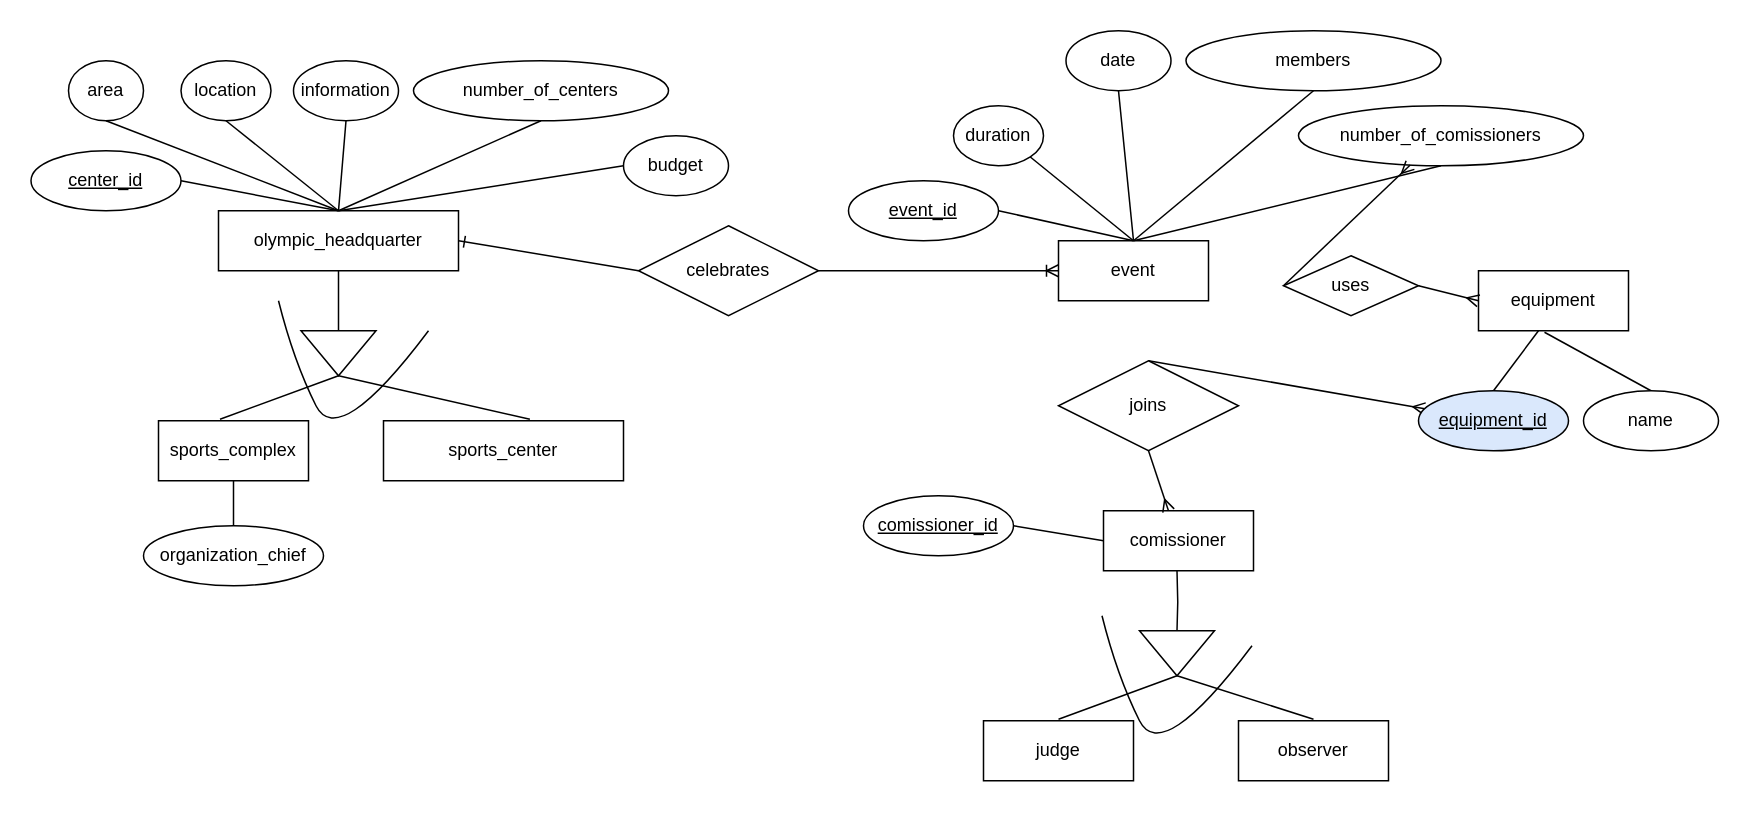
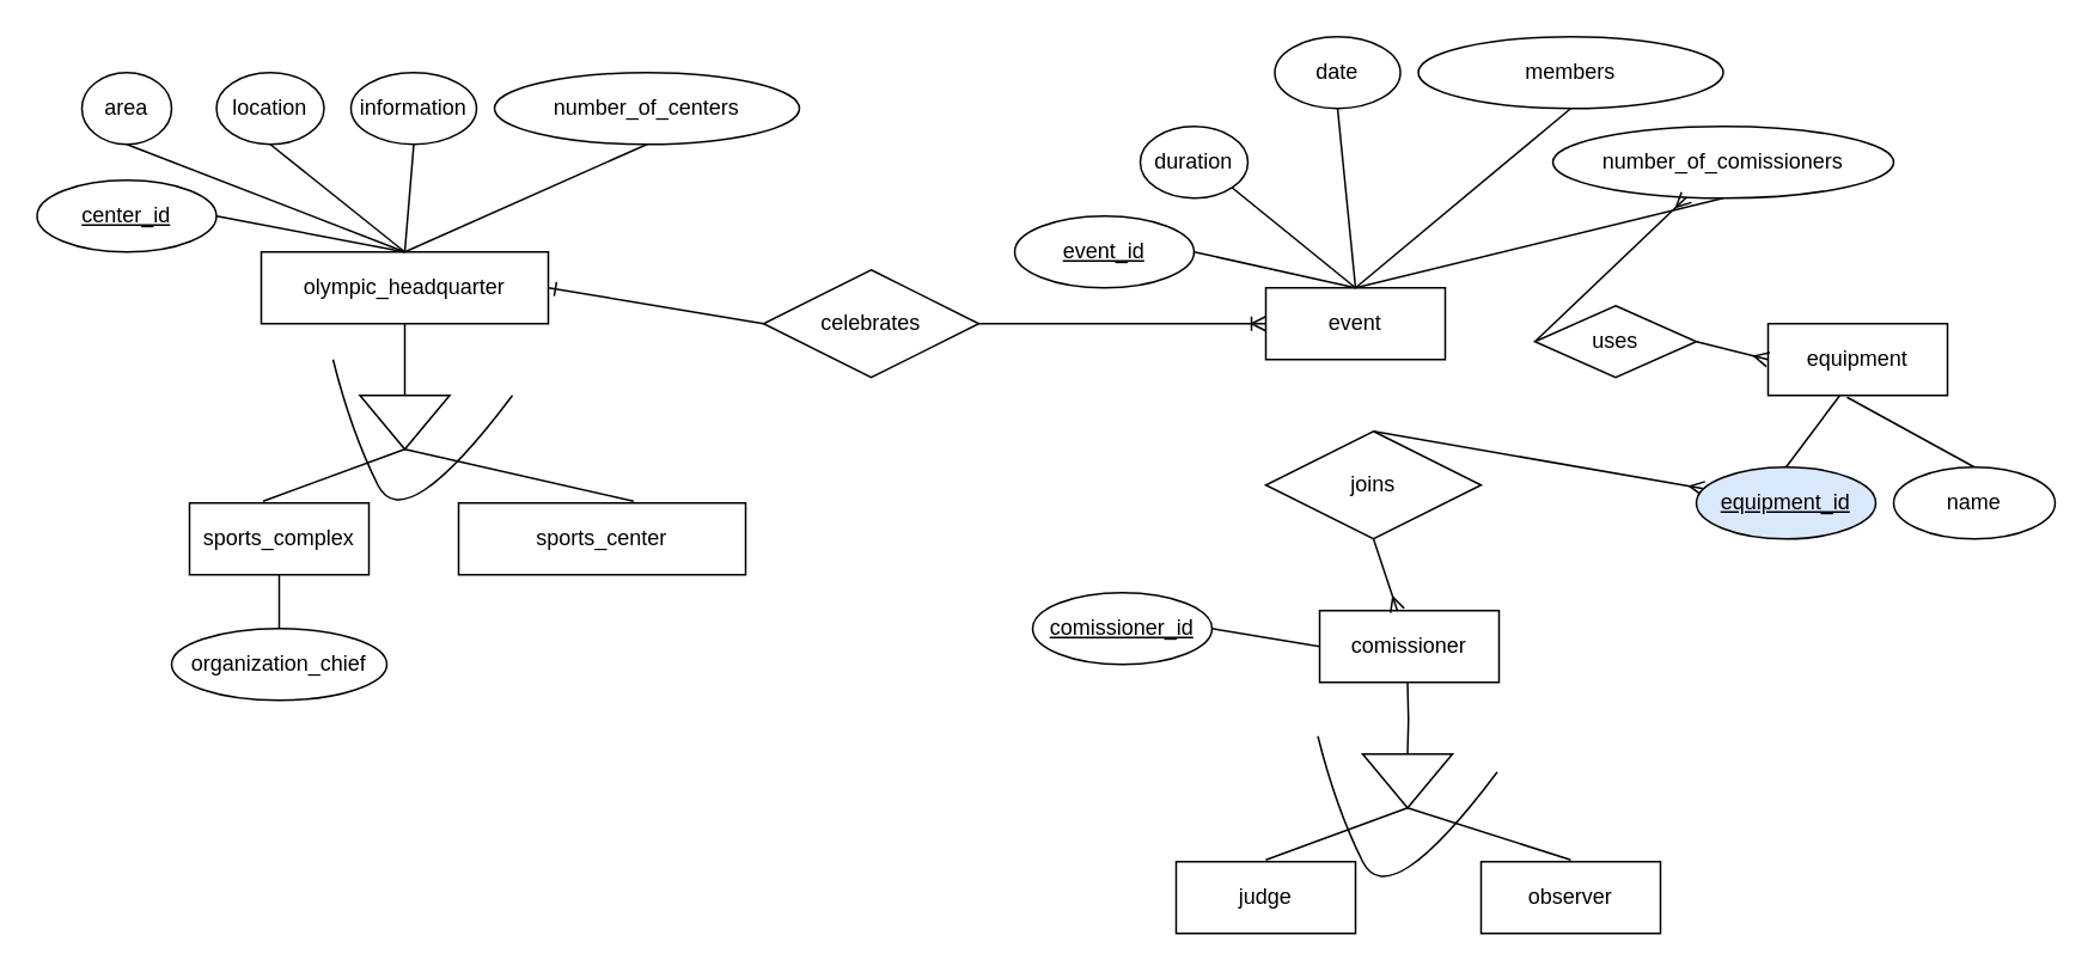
  <mxCell id="0" />
  <mxCell id="1" parent="0" />
  <mxCell id="2" style="edgeStyle=orthogonalEdgeStyle;rounded=0;orthogonalLoop=1;jettySize=auto;html=1;exitX=0.5;exitY=1;exitDx=0;exitDy=0;entryX=0;entryY=0.5;entryDx=0;entryDy=0;endArrow=none;endFill=0;" edge="1" parent="1" source="3" target="8"><mxGeometry relative="1" as="geometry" /></mxCell>
  <mxCell id="3" value="olympic_headquarter" style="whiteSpace=wrap;html=1;align=center;" vertex="1" parent="1"><mxGeometry x="145" y="140" width="160" height="40" as="geometry" /></mxCell>
  <mxCell id="4" value="sports_center" style="whiteSpace=wrap;html=1;align=center;" vertex="1" parent="1"><mxGeometry x="255" y="280" width="160" height="40" as="geometry" /></mxCell>
  <mxCell id="5" value="sports_complex" style="whiteSpace=wrap;html=1;align=center;" vertex="1" parent="1"><mxGeometry x="105" y="280" width="100" height="40" as="geometry" /></mxCell>
  <mxCell id="6" style="rounded=0;orthogonalLoop=1;jettySize=auto;html=1;exitX=1;exitY=0.5;exitDx=0;exitDy=0;entryX=0.41;entryY=-0.025;entryDx=0;entryDy=0;entryPerimeter=0;endArrow=none;endFill=0;" edge="1" parent="1" source="8" target="5"><mxGeometry relative="1" as="geometry" /></mxCell>
  <mxCell id="7" style="rounded=0;orthogonalLoop=1;jettySize=auto;html=1;exitX=1;exitY=0.5;exitDx=0;exitDy=0;entryX=0.61;entryY=-0.025;entryDx=0;entryDy=0;entryPerimeter=0;endArrow=none;endFill=0;" edge="1" parent="1" source="8" target="4"><mxGeometry relative="1" as="geometry" /></mxCell>
  <mxCell id="8" value="" style="triangle;whiteSpace=wrap;html=1;rotation=90;" vertex="1" parent="1"><mxGeometry x="210" y="210" width="30" height="50" as="geometry" /></mxCell>
  <mxCell id="9" value="" style="curved=1;endArrow=none;html=1;endFill=0;" edge="1" parent="1"><mxGeometry width="50" height="50" relative="1" as="geometry"><mxPoint x="285" y="220" as="sourcePoint" /><mxPoint x="185" y="200" as="targetPoint" /><Array as="points"><mxPoint x="225" y="300" /><mxPoint x="195" y="240" /></Array></mxGeometry></mxCell>
  <mxCell id="10" style="edgeStyle=none;rounded=0;orthogonalLoop=1;jettySize=auto;html=1;exitX=0.5;exitY=0;exitDx=0;exitDy=0;endArrow=none;endFill=0;entryX=0.5;entryY=1;entryDx=0;entryDy=0;" edge="1" parent="1" source="3" target="11"><mxGeometry relative="1" as="geometry"><mxPoint x="210" y="20" as="targetPoint" /></mxGeometry></mxCell>
  <mxCell id="11" value="location" style="ellipse;whiteSpace=wrap;html=1;align=center;" vertex="1" parent="1"><mxGeometry x="120" y="40" width="60" height="40" as="geometry" /></mxCell>
  <mxCell id="12" style="edgeStyle=none;rounded=0;orthogonalLoop=1;jettySize=auto;html=1;exitX=0.5;exitY=0;exitDx=0;exitDy=0;entryX=0.5;entryY=1;entryDx=0;entryDy=0;endArrow=none;endFill=0;" edge="1" parent="1" source="13" target="5"><mxGeometry relative="1" as="geometry" /></mxCell>
  <mxCell id="13" value="organization_chief" style="ellipse;whiteSpace=wrap;html=1;align=center;" vertex="1" parent="1"><mxGeometry x="95" y="350" width="120" height="40" as="geometry" /></mxCell>
  <mxCell id="14" style="edgeStyle=none;rounded=0;orthogonalLoop=1;jettySize=auto;html=1;exitX=0.5;exitY=1;exitDx=0;exitDy=0;entryX=0.5;entryY=0;entryDx=0;entryDy=0;endArrow=none;endFill=0;" edge="1" parent="1" source="15" target="3"><mxGeometry relative="1" as="geometry" /></mxCell>
  <mxCell id="15" value="area" style="ellipse;whiteSpace=wrap;html=1;align=center;" vertex="1" parent="1"><mxGeometry x="45" y="40" width="50" height="40" as="geometry" /></mxCell>
  <mxCell id="16" style="edgeStyle=none;rounded=0;orthogonalLoop=1;jettySize=auto;html=1;exitX=0.5;exitY=1;exitDx=0;exitDy=0;entryX=0.5;entryY=0;entryDx=0;entryDy=0;endArrow=none;endFill=0;" edge="1" parent="1" source="17" target="3"><mxGeometry relative="1" as="geometry" /></mxCell>
  <mxCell id="17" value="information" style="ellipse;whiteSpace=wrap;html=1;align=center;" vertex="1" parent="1"><mxGeometry x="195" y="40" width="70" height="40" as="geometry" /></mxCell>
  <mxCell id="18" style="edgeStyle=none;rounded=0;orthogonalLoop=1;jettySize=auto;html=1;exitX=0.5;exitY=1;exitDx=0;exitDy=0;entryX=0.5;entryY=0;entryDx=0;entryDy=0;endArrow=none;endFill=0;" edge="1" parent="1" source="19" target="3"><mxGeometry relative="1" as="geometry" /></mxCell>
  <mxCell id="19" value="number_of_centers" style="ellipse;whiteSpace=wrap;html=1;align=center;" vertex="1" parent="1"><mxGeometry x="275" y="40" width="170" height="40" as="geometry" /></mxCell>
- <mxCell id="20" style="edgeStyle=none;rounded=0;orthogonalLoop=1;jettySize=auto;html=1;exitX=0;exitY=0.5;exitDx=0;exitDy=0;entryX=0.5;entryY=0;entryDx=0;entryDy=0;endArrow=none;endFill=0;" edge="1" parent="1" source="21" target="3"><mxGeometry relative="1" as="geometry" /></mxCell>
- <mxCell id="21" value="budget" style="ellipse;whiteSpace=wrap;html=1;align=center;" vertex="1" parent="1"><mxGeometry x="415" y="90" width="70" height="40" as="geometry" /></mxCell>
  <mxCell id="22" style="edgeStyle=none;rounded=0;orthogonalLoop=1;jettySize=auto;html=1;exitX=1;exitY=0.5;exitDx=0;exitDy=0;entryX=0.5;entryY=0;entryDx=0;entryDy=0;endArrow=none;endFill=0;" edge="1" parent="1" source="23" target="3"><mxGeometry relative="1" as="geometry" /></mxCell>
  <mxCell id="23" value="center_id" style="ellipse;whiteSpace=wrap;html=1;align=center;fontStyle=4;" vertex="1" parent="1"><mxGeometry x="20" y="100" width="100" height="40" as="geometry" /></mxCell>
  <mxCell id="24" value="event" style="whiteSpace=wrap;html=1;align=center;" vertex="1" parent="1"><mxGeometry x="705" y="160" width="100" height="40" as="geometry" /></mxCell>
  <mxCell id="25" style="edgeStyle=none;rounded=0;orthogonalLoop=1;jettySize=auto;html=1;exitX=1;exitY=1;exitDx=0;exitDy=0;endArrow=none;endFill=0;" edge="1" parent="1" source="26"><mxGeometry relative="1" as="geometry"><mxPoint x="755" y="160" as="targetPoint" /></mxGeometry></mxCell>
  <mxCell id="26" value="duration" style="ellipse;whiteSpace=wrap;html=1;align=center;" vertex="1" parent="1"><mxGeometry x="635" width="60" height="40" as="geometry" y="70" /></mxCell>
  <mxCell id="27" style="edgeStyle=none;rounded=0;orthogonalLoop=1;jettySize=auto;html=1;exitX=0.5;exitY=1;exitDx=0;exitDy=0;endArrow=none;endFill=0;" edge="1" parent="1" source="28"><mxGeometry relative="1" as="geometry"><mxPoint x="755" y="160" as="targetPoint" /></mxGeometry></mxCell>
  <mxCell id="28" value="date" style="ellipse;whiteSpace=wrap;html=1;align=center;" vertex="1" parent="1"><mxGeometry x="710" y="20" width="70" height="40" as="geometry" /></mxCell>
  <mxCell id="29" style="edgeStyle=none;rounded=0;orthogonalLoop=1;jettySize=auto;html=1;exitX=0.5;exitY=1;exitDx=0;exitDy=0;endArrow=none;endFill=0;" edge="1" parent="1" source="30"><mxGeometry relative="1" as="geometry"><mxPoint x="755" y="160" as="targetPoint" /></mxGeometry></mxCell>
  <mxCell id="30" value="members" style="ellipse;whiteSpace=wrap;html=1;align=center;" vertex="1" parent="1"><mxGeometry x="790" y="20" width="170" height="40" as="geometry" /></mxCell>
  <mxCell id="31" style="edgeStyle=none;rounded=0;orthogonalLoop=1;jettySize=auto;html=1;exitX=0.5;exitY=1;exitDx=0;exitDy=0;entryX=0.5;entryY=0;entryDx=0;entryDy=0;endArrow=none;endFill=0;" edge="1" parent="1" source="32" target="24"><mxGeometry relative="1" as="geometry" /></mxCell>
  <mxCell id="32" value="number_of_comissioners" style="ellipse;whiteSpace=wrap;html=1;align=center;" vertex="1" parent="1"><mxGeometry x="865" width="190" height="40" as="geometry" y="70" /></mxCell>
  <mxCell id="33" style="edgeStyle=none;rounded=0;orthogonalLoop=1;jettySize=auto;html=1;exitX=1;exitY=0.5;exitDx=0;exitDy=0;entryX=0.5;entryY=0;entryDx=0;entryDy=0;endArrow=none;endFill=0;" edge="1" parent="1" source="34" target="24"><mxGeometry relative="1" as="geometry" /></mxCell>
  <mxCell id="34" value="event_id" style="ellipse;whiteSpace=wrap;html=1;align=center;fontStyle=4;" vertex="1" parent="1"><mxGeometry x="565" y="120" width="100" height="40" as="geometry" /></mxCell>
  <mxCell id="35" style="edgeStyle=none;rounded=0;orthogonalLoop=1;jettySize=auto;html=1;exitX=0;exitY=0.5;exitDx=0;exitDy=0;entryX=1;entryY=0.5;entryDx=0;entryDy=0;endArrow=ERone;endFill=0;" edge="1" parent="1" source="37" target="3"><mxGeometry relative="1" as="geometry" /></mxCell>
  <mxCell id="36" style="edgeStyle=none;rounded=0;orthogonalLoop=1;jettySize=auto;html=1;exitX=1;exitY=0.5;exitDx=0;exitDy=0;entryX=0;entryY=0.5;entryDx=0;entryDy=0;endArrow=ERoneToMany;endFill=0;" edge="1" parent="1" source="37" target="24"><mxGeometry relative="1" as="geometry" /></mxCell>
  <mxCell id="37" value="celebrates" style="shape=rhombus;perimeter=rhombusPerimeter;whiteSpace=wrap;html=1;align=center;" vertex="1" parent="1"><mxGeometry x="425" y="150" width="120" height="60" as="geometry" /></mxCell>
  <mxCell id="38" value="comissioner" style="whiteSpace=wrap;html=1;align=center;" vertex="1" parent="1"><mxGeometry x="735" y="340" width="100" height="40" as="geometry" /></mxCell>
  <mxCell id="39" value="judge" style="whiteSpace=wrap;html=1;align=center;" vertex="1" parent="1"><mxGeometry x="655" y="480" width="100" height="40" as="geometry" /></mxCell>
  <mxCell id="40" value="observer" style="whiteSpace=wrap;html=1;align=center;" vertex="1" parent="1"><mxGeometry x="825" y="480" width="100" height="40" as="geometry" /></mxCell>
  <mxCell id="41" style="edgeStyle=orthogonalEdgeStyle;rounded=0;orthogonalLoop=1;jettySize=auto;html=1;exitX=0.5;exitY=1;exitDx=0;exitDy=0;entryX=0;entryY=0.5;entryDx=0;entryDy=0;endArrow=none;endFill=0;" edge="1" parent="1" target="44"><mxGeometry relative="1" as="geometry"><mxPoint x="784" y="380" as="sourcePoint" /></mxGeometry></mxCell>
  <mxCell id="42" style="rounded=0;orthogonalLoop=1;jettySize=auto;html=1;exitX=1;exitY=0.5;exitDx=0;exitDy=0;entryX=0.41;entryY=-0.025;entryDx=0;entryDy=0;entryPerimeter=0;endArrow=none;endFill=0;" edge="1" parent="1" source="44"><mxGeometry relative="1" as="geometry"><mxPoint x="705" y="479" as="targetPoint" /></mxGeometry></mxCell>
  <mxCell id="43" style="rounded=0;orthogonalLoop=1;jettySize=auto;html=1;exitX=1;exitY=0.5;exitDx=0;exitDy=0;entryX=0.61;entryY=-0.025;entryDx=0;entryDy=0;entryPerimeter=0;endArrow=none;endFill=0;" edge="1" parent="1" source="44"><mxGeometry relative="1" as="geometry"><mxPoint x="875" y="479" as="targetPoint" /></mxGeometry></mxCell>
  <mxCell id="44" value="" style="triangle;whiteSpace=wrap;html=1;rotation=90;" vertex="1" parent="1"><mxGeometry x="769" y="410" width="30" height="50" as="geometry" /></mxCell>
  <mxCell id="45" value="" style="curved=1;endArrow=none;html=1;endFill=0;" edge="1" parent="1"><mxGeometry width="50" height="50" relative="1" as="geometry"><mxPoint x="834" y="430" as="sourcePoint" /><mxPoint x="734" y="410" as="targetPoint" /><Array as="points"><mxPoint x="774" y="510" /><mxPoint x="744" y="450" /></Array></mxGeometry></mxCell>
  <mxCell id="46" style="edgeStyle=none;rounded=0;orthogonalLoop=1;jettySize=auto;html=1;exitX=0.5;exitY=0;exitDx=0;exitDy=0;endArrow=ERmany;endFill=0;" edge="1" parent="1" source="48" target="56"><mxGeometry relative="1" as="geometry" /></mxCell>
  <mxCell id="47" style="edgeStyle=none;rounded=0;orthogonalLoop=1;jettySize=auto;html=1;exitX=0.5;exitY=1;exitDx=0;exitDy=0;endArrow=ERmany;endFill=0;" edge="1" parent="1" source="48" target="38"><mxGeometry relative="1" as="geometry" /></mxCell>
  <mxCell id="48" value="joins" style="shape=rhombus;perimeter=rhombusPerimeter;whiteSpace=wrap;html=1;align=center;" vertex="1" parent="1"><mxGeometry x="705" y="240" width="120" height="60" as="geometry" /></mxCell>
  <mxCell id="49" value="equipment" style="whiteSpace=wrap;html=1;align=center;" vertex="1" parent="1"><mxGeometry x="985" y="180" width="100" height="40" as="geometry" /></mxCell>
  <mxCell id="50" style="edgeStyle=none;rounded=0;orthogonalLoop=1;jettySize=auto;html=1;exitX=0;exitY=0.5;exitDx=0;exitDy=0;endArrow=ERmany;endFill=0;" edge="1" parent="1" source="52" target="32"><mxGeometry relative="1" as="geometry" /></mxCell>
  <mxCell id="51" style="edgeStyle=none;rounded=0;orthogonalLoop=1;jettySize=auto;html=1;exitX=1;exitY=0.5;exitDx=0;exitDy=0;entryX=0;entryY=0.5;entryDx=0;entryDy=0;endArrow=ERmany;endFill=0;" edge="1" parent="1" source="52" target="49"><mxGeometry relative="1" as="geometry" /></mxCell>
  <mxCell id="52" value="uses" style="shape=rhombus;perimeter=rhombusPerimeter;whiteSpace=wrap;html=1;align=center;" vertex="1" parent="1"><mxGeometry x="855" y="170" width="90" height="40" as="geometry" /></mxCell>
  <mxCell id="53" style="edgeStyle=none;rounded=0;orthogonalLoop=1;jettySize=auto;html=1;exitX=1;exitY=0.5;exitDx=0;exitDy=0;entryX=0;entryY=0.5;entryDx=0;entryDy=0;endArrow=none;endFill=0;" edge="1" parent="1" source="54" target="38"><mxGeometry relative="1" as="geometry" /></mxCell>
  <mxCell id="54" value="comissioner_id" style="ellipse;whiteSpace=wrap;html=1;align=center;fontStyle=4;" vertex="1" parent="1"><mxGeometry x="575" y="330" width="100" height="40" as="geometry" /></mxCell>
  <mxCell id="55" style="edgeStyle=none;rounded=0;orthogonalLoop=1;jettySize=auto;html=1;exitX=0.5;exitY=0;exitDx=0;exitDy=0;endArrow=none;endFill=0;entryX=0.4;entryY=1;entryDx=0;entryDy=0;entryPerimeter=0;" edge="1" parent="1" source="56" target="49"><mxGeometry relative="1" as="geometry"><mxPoint x="1035" y="230" as="targetPoint" /></mxGeometry></mxCell>
  <mxCell id="56" value="equipment_id" style="ellipse;whiteSpace=wrap;html=1;align=center;fontStyle=4;fillColor=#dae8fc;" vertex="1" parent="1"><mxGeometry x="945" y="260" width="100" height="40" as="geometry" /></mxCell>
  <mxCell id="57" style="edgeStyle=none;rounded=0;orthogonalLoop=1;jettySize=auto;html=1;exitX=0.5;exitY=0;exitDx=0;exitDy=0;entryX=0.44;entryY=1.025;entryDx=0;entryDy=0;entryPerimeter=0;endArrow=none;endFill=0;" edge="1" parent="1" source="58" target="49"><mxGeometry relative="1" as="geometry" /></mxCell>
  <mxCell id="58" value="name" style="ellipse;whiteSpace=wrap;html=1;align=center;" vertex="1" parent="1"><mxGeometry x="1055" y="260" width="90" height="40" as="geometry" /></mxCell>
